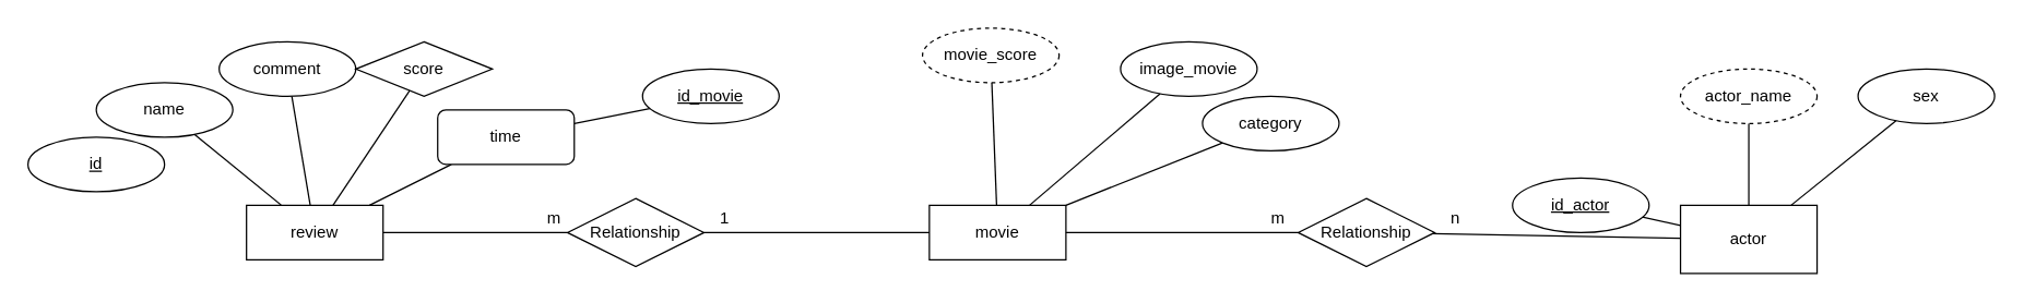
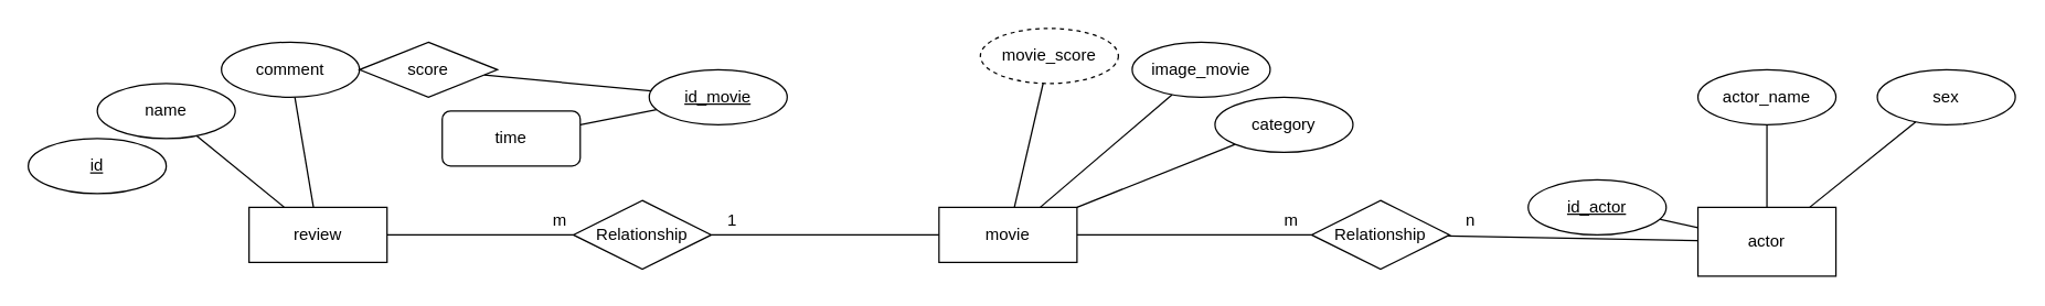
  <mxCell id="0" />
  <mxCell id="1" parent="0" />
  <mxCell id="2" value="" style="edgeStyle=none;html=1;endArrow=none;endFill=0;" parent="1" source="3" target="9" edge="1"><mxGeometry relative="1" as="geometry" /></mxCell>
  <mxCell id="3" value="review" style="whiteSpace=wrap;html=1;align=center;" parent="1" vertex="1"><mxGeometry x="180" y="150" width="100" height="40" as="geometry" /></mxCell>
  <mxCell id="4" value="movie" style="whiteSpace=wrap;html=1;align=center;" parent="1" vertex="1"><mxGeometry x="680" y="150" width="100" height="40" as="geometry" /></mxCell>
  <mxCell id="5" value="actor&lt;br&gt;" style="whiteSpace=wrap;html=1;align=center;" parent="1" vertex="1"><mxGeometry x="1230" y="150" width="100" height="50" as="geometry" /></mxCell>
  <mxCell id="6" value="" style="edgeStyle=none;html=1;endArrow=none;endFill=0;" parent="1" source="7" target="4" edge="1"><mxGeometry relative="1" as="geometry" /></mxCell>
- <mxCell id="7" value="movie_score" style="ellipse;whiteSpace=wrap;html=1;align=center;dashed=1;" parent="1" vertex="1"><mxGeometry x="675" y="20" width="100" height="40" as="geometry" /></mxCell>
+ <mxCell id="7" value="movie_score" style="ellipse;whiteSpace=wrap;html=1;align=center;dashed=1;" parent="1" vertex="1"><mxGeometry x="710" y="20" width="100" height="40" as="geometry" /></mxCell>
  <mxCell id="8" value="" style="edgeStyle=none;html=1;endArrow=none;endFill=0;" parent="1" source="9" target="4" edge="1"><mxGeometry relative="1" as="geometry" /></mxCell>
  <mxCell id="9" value="Relationship" style="shape=rhombus;perimeter=rhombusPerimeter;whiteSpace=wrap;html=1;align=center;" parent="1" vertex="1"><mxGeometry x="415" y="145" width="100" height="50" as="geometry" /></mxCell>
  <mxCell id="10" value="" style="edgeStyle=none;html=1;endArrow=none;endFill=0;" parent="1" source="12" target="4" edge="1"><mxGeometry relative="1" as="geometry" /></mxCell>
  <mxCell id="11" value="" style="edgeStyle=none;html=1;endArrow=none;endFill=0;" parent="1" source="12" target="5" edge="1"><mxGeometry relative="1" as="geometry" /></mxCell>
  <mxCell id="12" value="Relationship" style="shape=rhombus;perimeter=rhombusPerimeter;whiteSpace=wrap;html=1;align=center;" parent="1" vertex="1"><mxGeometry x="950" y="145" width="100" height="50" as="geometry" /></mxCell>
  <mxCell id="13" value="" style="edgeStyle=none;html=1;endArrow=none;endFill=0;" parent="1" source="14" target="37" edge="1"><mxGeometry relative="1" as="geometry" /></mxCell>
  <mxCell id="14" value="&lt;u&gt;id_movie&lt;/u&gt;" style="ellipse;whiteSpace=wrap;html=1;align=center;" parent="1" vertex="1"><mxGeometry x="470" y="50" width="100" height="40" as="geometry" /></mxCell>
  <mxCell id="15" value="m" style="text;html=1;align=center;verticalAlign=middle;resizable=0;points=[];autosize=1;strokeColor=none;fillColor=none;" parent="1" vertex="1"><mxGeometry x="390" y="145" width="30" height="30" as="geometry" /></mxCell>
  <mxCell id="16" value="1" style="text;html=1;align=center;verticalAlign=middle;resizable=0;points=[];autosize=1;strokeColor=none;fillColor=none;" parent="1" vertex="1"><mxGeometry x="515" y="145" width="30" height="30" as="geometry" /></mxCell>
  <mxCell id="17" value="m" style="text;html=1;align=center;verticalAlign=middle;resizable=0;points=[];autosize=1;strokeColor=none;fillColor=none;" parent="1" vertex="1"><mxGeometry x="920" y="145" width="30" height="30" as="geometry" /></mxCell>
  <mxCell id="18" value="n" style="text;html=1;align=center;verticalAlign=middle;resizable=0;points=[];autosize=1;strokeColor=none;fillColor=none;" parent="1" vertex="1"><mxGeometry x="1050" y="145" width="30" height="30" as="geometry" /></mxCell>
  <mxCell id="19" value="" style="edgeStyle=none;html=1;endArrow=none;endFill=0;" parent="1" source="20" target="5" edge="1"><mxGeometry relative="1" as="geometry" /></mxCell>
  <mxCell id="20" value="&lt;u&gt;id_actor&lt;/u&gt;" style="ellipse;whiteSpace=wrap;html=1;align=center;" parent="1" vertex="1"><mxGeometry x="1107" y="130" width="100" height="40" as="geometry" /></mxCell>
  <mxCell id="21" value="" style="edgeStyle=none;html=1;endArrow=none;endFill=0;entryX=1;entryY=0;entryDx=0;entryDy=0;" parent="1" source="22" target="4" edge="1"><mxGeometry relative="1" as="geometry" /></mxCell>
  <mxCell id="22" value="category" style="ellipse;whiteSpace=wrap;html=1;align=center;" parent="1" vertex="1"><mxGeometry x="880" y="70" width="100" height="40" as="geometry" /></mxCell>
  <mxCell id="23" value="" style="edgeStyle=none;html=1;endArrow=none;endFill=0;" parent="1" source="24" target="4" edge="1"><mxGeometry relative="1" as="geometry" /></mxCell>
  <mxCell id="24" value="image_movie" style="ellipse;whiteSpace=wrap;html=1;align=center;" parent="1" vertex="1"><mxGeometry x="820" y="30" width="100" height="40" as="geometry" /></mxCell>
  <mxCell id="25" value="" style="edgeStyle=none;html=1;endArrow=none;endFill=0;" parent="1" source="26" target="5" edge="1"><mxGeometry relative="1" as="geometry" /></mxCell>
- <mxCell id="26" value="actor_name" style="ellipse;whiteSpace=wrap;html=1;align=center;dashed=1;" parent="1" vertex="1"><mxGeometry x="1230" y="50" width="100" height="40" as="geometry" /></mxCell>
+ <mxCell id="26" value="actor_name" style="ellipse;whiteSpace=wrap;html=1;align=center;" parent="1" vertex="1"><mxGeometry x="1230" y="50" width="100" height="40" as="geometry" /></mxCell>
  <mxCell id="27" value="" style="edgeStyle=none;html=1;endArrow=none;endFill=0;" parent="1" source="28" target="5" edge="1"><mxGeometry relative="1" as="geometry" /></mxCell>
  <mxCell id="28" value="sex" style="ellipse;whiteSpace=wrap;html=1;align=center;" parent="1" vertex="1"><mxGeometry x="1360" y="50" width="100" height="40" as="geometry" /></mxCell>
  <mxCell id="29" value="&lt;u&gt;id&lt;/u&gt;" style="ellipse;whiteSpace=wrap;html=1;align=center;" parent="1" vertex="1"><mxGeometry x="20" y="100" width="100" height="40" as="geometry" /></mxCell>
  <mxCell id="30" value="" style="edgeStyle=none;html=1;endArrow=none;endFill=0;" parent="1" source="31" target="3" edge="1"><mxGeometry relative="1" as="geometry" /></mxCell>
  <mxCell id="31" value="name" style="ellipse;whiteSpace=wrap;html=1;align=center;" parent="1" vertex="1"><mxGeometry x="70" y="60" width="100" height="40" as="geometry" /></mxCell>
  <mxCell id="32" value="" style="edgeStyle=none;html=1;endArrow=none;endFill=0;" parent="1" source="33" target="3" edge="1"><mxGeometry relative="1" as="geometry" /></mxCell>
  <mxCell id="33" value="comment" style="ellipse;whiteSpace=wrap;html=1;align=center;" parent="1" vertex="1"><mxGeometry x="160" y="30" width="100" height="40" as="geometry" /></mxCell>
- <mxCell id="34" value="" style="edgeStyle=none;html=1;endArrow=none;endFill=0;" parent="1" source="35" target="3" edge="1"><mxGeometry relative="1" as="geometry" /></mxCell>
+ <mxCell id="34" value="" style="edgeStyle=none;html=1;endArrow=none;endFill=0;" parent="1" source="35" target="14" edge="1"><mxGeometry relative="1" as="geometry" /></mxCell>
  <mxCell id="35" value="score" style="rhombus;whiteSpace=wrap;html=1;align=center;" parent="1" vertex="1"><mxGeometry x="260" y="30" width="100" height="40" as="geometry" /></mxCell>
- <mxCell id="36" value="" style="edgeStyle=none;html=1;endArrow=none;endFill=0;" parent="1" source="37" target="3" edge="1"><mxGeometry relative="1" as="geometry" /></mxCell>
  <mxCell id="37" value="time" style="whiteSpace=wrap;html=1;align=center;rounded=1;" parent="1" vertex="1"><mxGeometry x="320" y="80" width="100" height="40" as="geometry" /></mxCell>
